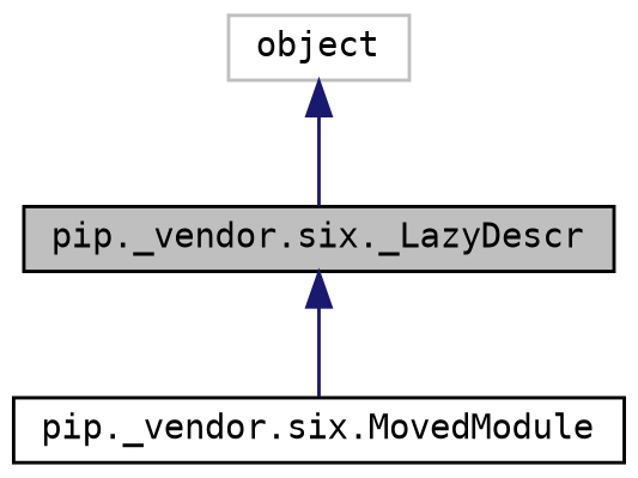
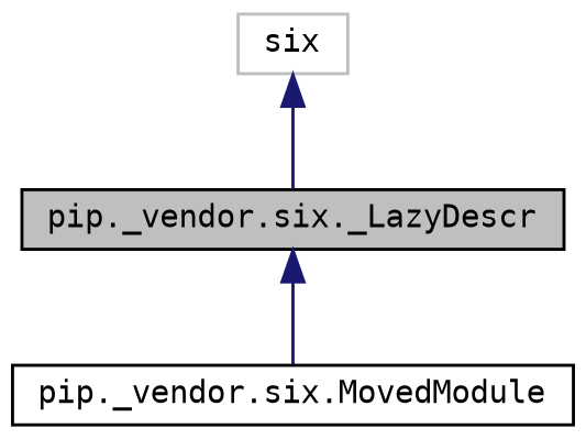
  digraph {
    fontname="DejaVu Sans Mono"
    node [color=black fillcolor=white fontname="DejaVu Sans Mono" fontsize=10 shape=record style=filled]
    edge [color=midnightblue dir=back fontname="DejaVu Sans Mono" fontsize=10 labelfontname=Helvetica labelfontsize=10 style=solid]
    n1 [fillcolor=grey75 fontcolor=black height=0.2 label="pip._vendor.six._LazyDescr" width=0.4]
    n2 [height=0.2 label="pip._vendor.six.MovedModule" width=0.4]
-   n3 [color=grey75 height=0.2 label=object width=0.4]
+   n3 [color=grey75 height=0.2 label=six width=0.4]
    n1 -> n2
    n3 -> n1
  }
